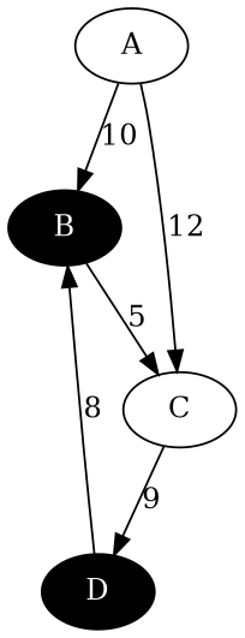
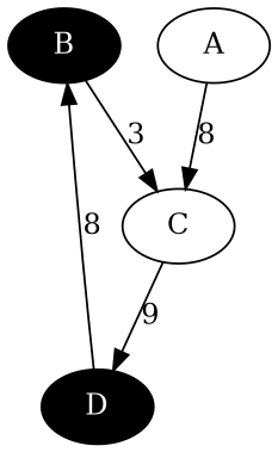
  digraph {
    B [fillcolor=black fontcolor=white style=filled]
    C
    D [fillcolor=black fontcolor=white style=filled]
    A
-   B -> C [label=5]
+   B -> C [label=3]
    C -> D [label=9]
    D -> B [label=8]
-   A -> B [label=10]
-   A -> C [label=12]
+   A -> C [label=8]
  }
